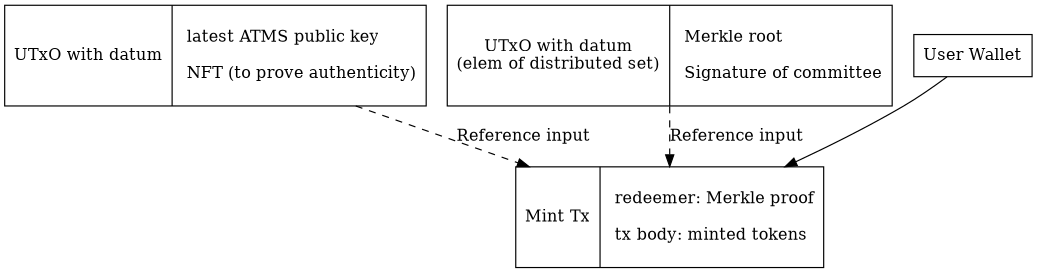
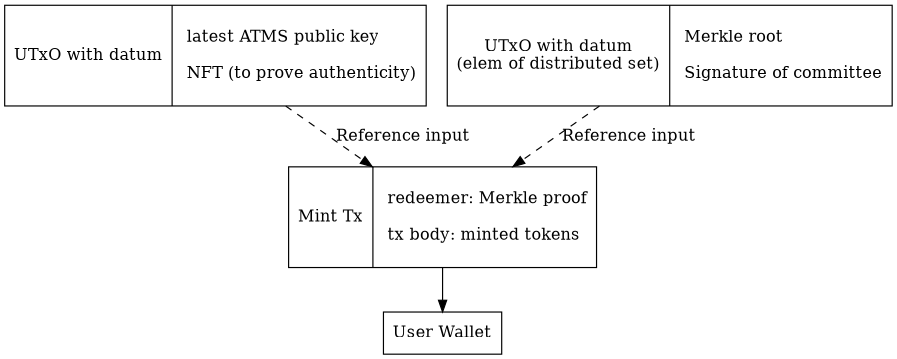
  strict digraph {
    node [shape=record]
    edge [style=dashed]
    n1 [label="UTxO with datum |\n      latest ATMS public key\l\n      NFT (to prove authenticity)\l\n    "]
    n2 [label="Mint Tx |\n      redeemer: Merkle proof\l\n      tx body: minted tokens\l\n    "]
    n3 [label="UTxO with datum\n(elem of distributed set) |\n      Merkle root\l\n      Signature of committee\l\n    "]
    n4 [label="User Wallet"]
    n1 -> n2 [label="Reference input"]
-   n4 -> n2 [style=""]
+   n2 -> n4 [style=""]
    n3 -> n2 [label="Reference input"]
  }
